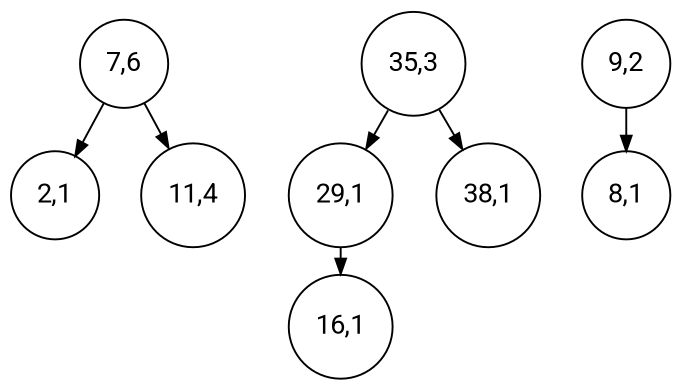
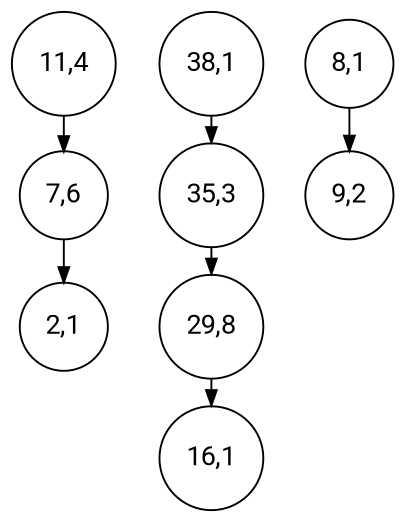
  digraph {
    fontname=Roboto
    nodesep=0.3
    ranksep=0.2
    node [fontname=Roboto shape=circle]
    edge [arrowsize=0.8 fontname=Roboto side=left]
    n1 [label="7,6"]
    n2 [label="2,1"]
    n3 [label="11,4"]
    n4 [label="35,3"]
-   n5 [label="29,1"]
+   n5 [label="29,8"]
    n6 [label="38,1"]
    n7 [label="9,2"]
    n8 [label="8,1"]
    n9 [label="16,1"]
    n1 -> n2
-   n1 -> n3 [side=right]
+   n3 -> n1 [side=right]
    n4 -> n5
-   n4 -> n6 [side=right]
+   n6 -> n4 [side=right]
    n5 -> n9 [side=right]
-   n7 -> n8
+   n8 -> n7
  }
